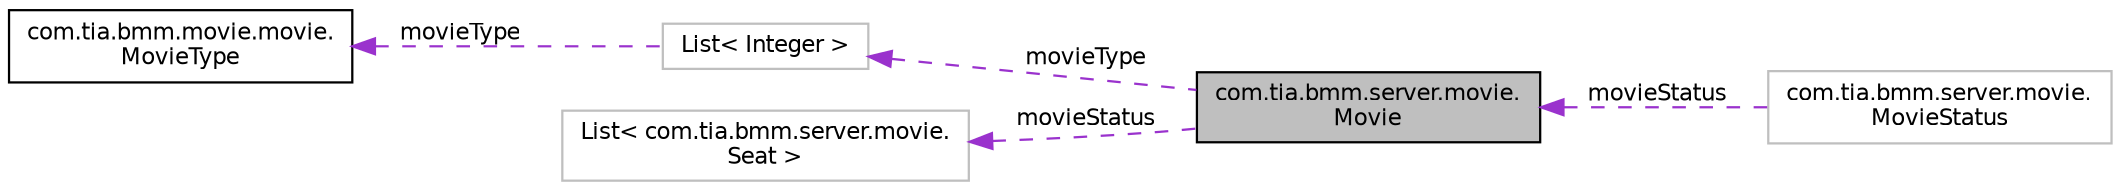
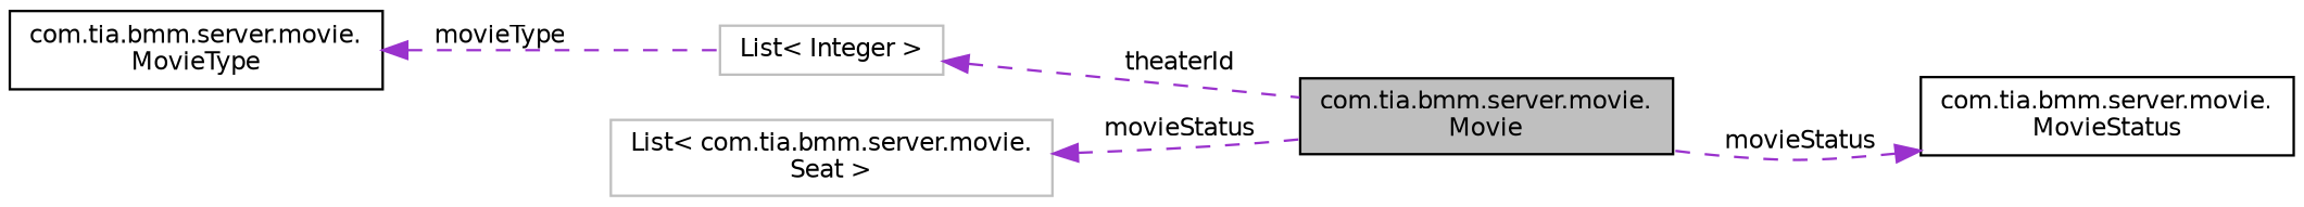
  digraph {
    rankdir=LR
    node [color=black fillcolor=white fontname=Helvetica fontsize=10 shape=record style=filled]
    edge [color=darkorchid3 dir=back fontname=Helvetica fontsize=10 labelfontname=Helvetica labelfontsize=10 style=dashed]
    n1 [fillcolor=grey75 fontcolor=black height=0.2 label="com.tia.bmm.server.movie.\lMovie" width=0.4]
-   n2 [color=grey75 height=0.2 label="com.tia.bmm.server.movie.\lMovieStatus" width=0.4]
-   n3 [height=0.2 label="com.tia.bmm.movie.movie.\lMovieType" width=0.4]
+   n2 [height=0.2 label="com.tia.bmm.server.movie.\lMovieStatus" width=0.4]
+   n3 [height=0.2 label="com.tia.bmm.server.movie.\lMovieType" width=0.4]
    n4 [color=grey75 height=0.2 label="List\< Integer \>" width=0.4]
    n5 [color=grey75 height=0.2 label="List\< com.tia.bmm.server.movie.\lSeat \>" width=0.4]
-   n1 -> n2 [label=" movieStatus"]
+   n2 -> n1 [label=" movieStatus"]
    n3 -> n4 [label=" movieType"]
-   n4 -> n1 [label=" movieType"]
+   n4 -> n1 [label=" theaterId"]
    n5 -> n1 [label=" movieStatus"]
  }
